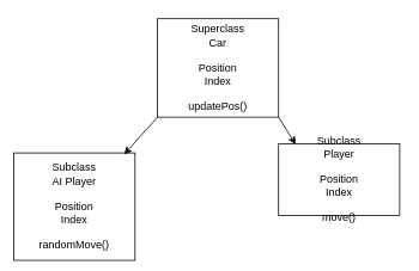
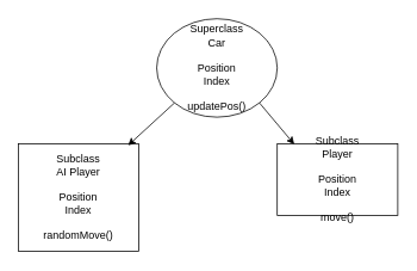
  <mxCell id="0" />
  <mxCell id="1" parent="0" />
- <mxCell id="2" value="Superclass&lt;br&gt;Car&lt;br&gt;&lt;br&gt;Position&lt;br&gt;Index&lt;br&gt;&lt;br&gt;updatePos()" style="whiteSpace=wrap;html=1;" vertex="1" parent="1"><mxGeometry x="175" y="20" width="135" height="110" as="geometry" /></mxCell>
+ <mxCell id="2" value="Superclass&lt;br&gt;Car&lt;br&gt;&lt;br&gt;Position&lt;br&gt;Index&lt;br&gt;&lt;br&gt;updatePos()" style="ellipse;whiteSpace=wrap;html=1;" vertex="1" parent="1"><mxGeometry x="175" y="20" width="135" height="110" as="geometry" /></mxCell>
  <mxCell id="3" value="Subclass&lt;br&gt;Player&lt;br&gt;&lt;br&gt;Position&lt;br&gt;Index&lt;br&gt;&lt;br&gt;move()" style="whiteSpace=wrap;html=1;" vertex="1" parent="1"><mxGeometry x="310" y="160" width="135" height="80" as="geometry" /></mxCell>
- <mxCell id="4" value="Subclass&lt;br&gt;AI Player&lt;br&gt;&lt;br&gt;Position&lt;br&gt;Index&lt;br&gt;&lt;br&gt;randomMove()" style="whiteSpace=wrap;html=1;" vertex="1" parent="1"><mxGeometry x="15" y="170" width="135" height="120" as="geometry" /></mxCell>
+ <mxCell id="4" value="Subclass&lt;br&gt;AI Player&lt;br&gt;&lt;br&gt;Position&lt;br&gt;Index&lt;br&gt;&lt;br&gt;randomMove()" style="whiteSpace=wrap;html=1;" vertex="1" parent="1"><mxGeometry x="20" y="160" width="135" height="120" as="geometry" /></mxCell>
  <mxCell id="5" value="" style="edgeStyle=none;orthogonalLoop=1;jettySize=auto;html=1;exitX=1;exitY=1;exitDx=0;exitDy=0;entryX=0.141;entryY=0.004;entryDx=0;entryDy=0;entryPerimeter=0;" edge="1" parent="1" source="2" target="3"><mxGeometry width="80" relative="1" as="geometry"><mxPoint x="250" y="140" as="sourcePoint" /><mxPoint x="330" y="150" as="targetPoint" /><Array as="points" /></mxGeometry></mxCell>
  <mxCell id="6" value="" style="edgeStyle=none;orthogonalLoop=1;jettySize=auto;html=1;exitX=0;exitY=1;exitDx=0;exitDy=0;entryX=0.911;entryY=0.013;entryDx=0;entryDy=0;entryPerimeter=0;" edge="1" parent="1" source="2" target="4"><mxGeometry width="80" relative="1" as="geometry"><mxPoint x="320" y="140" as="sourcePoint" /><mxPoint x="340" y="160" as="targetPoint" /><Array as="points" /></mxGeometry></mxCell>
